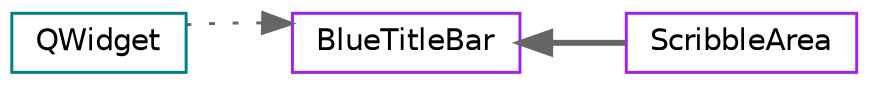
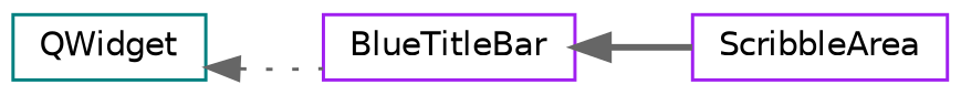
  digraph {
    rankdir=LR
    node [color=purple fillcolor=white fontname=Helvetica fontsize=10 shape=record style=filled]
    edge [color=gray40 dir=back fontname=Helvetica fontsize=10 labelfontname=Helvetica labelfontsize=10]
    n1 [color=teal height=0.2 label=QWidget width=0.4]
    n2 [height=0.2 label=BlueTitleBar width=0.4]
    n3 [height=0.2 label=ScribbleArea width=0.4]
-   n2 -> n1 [style=dotted]
+   n1 -> n2 [style=dotted]
    n2 -> n3 [style=bold]
  }
